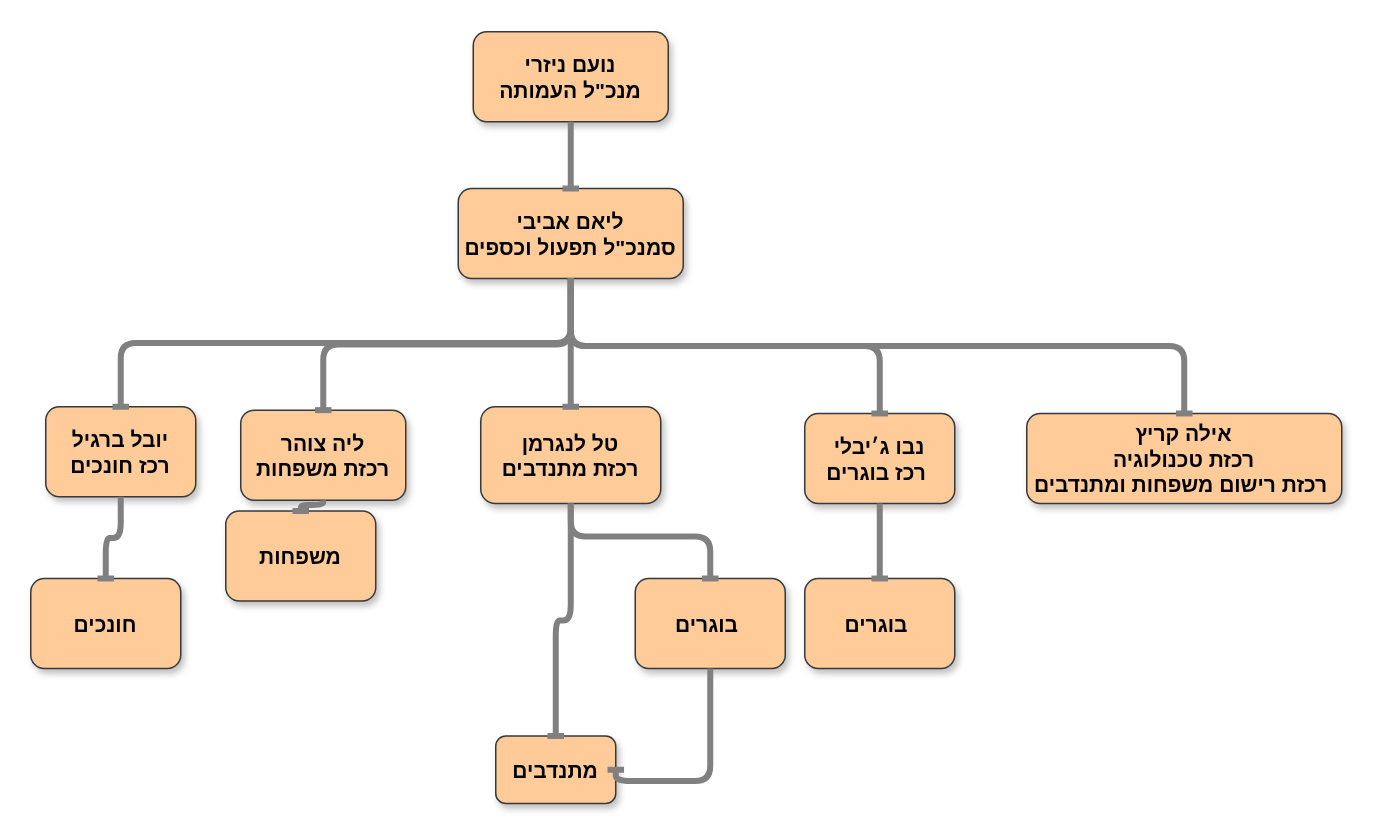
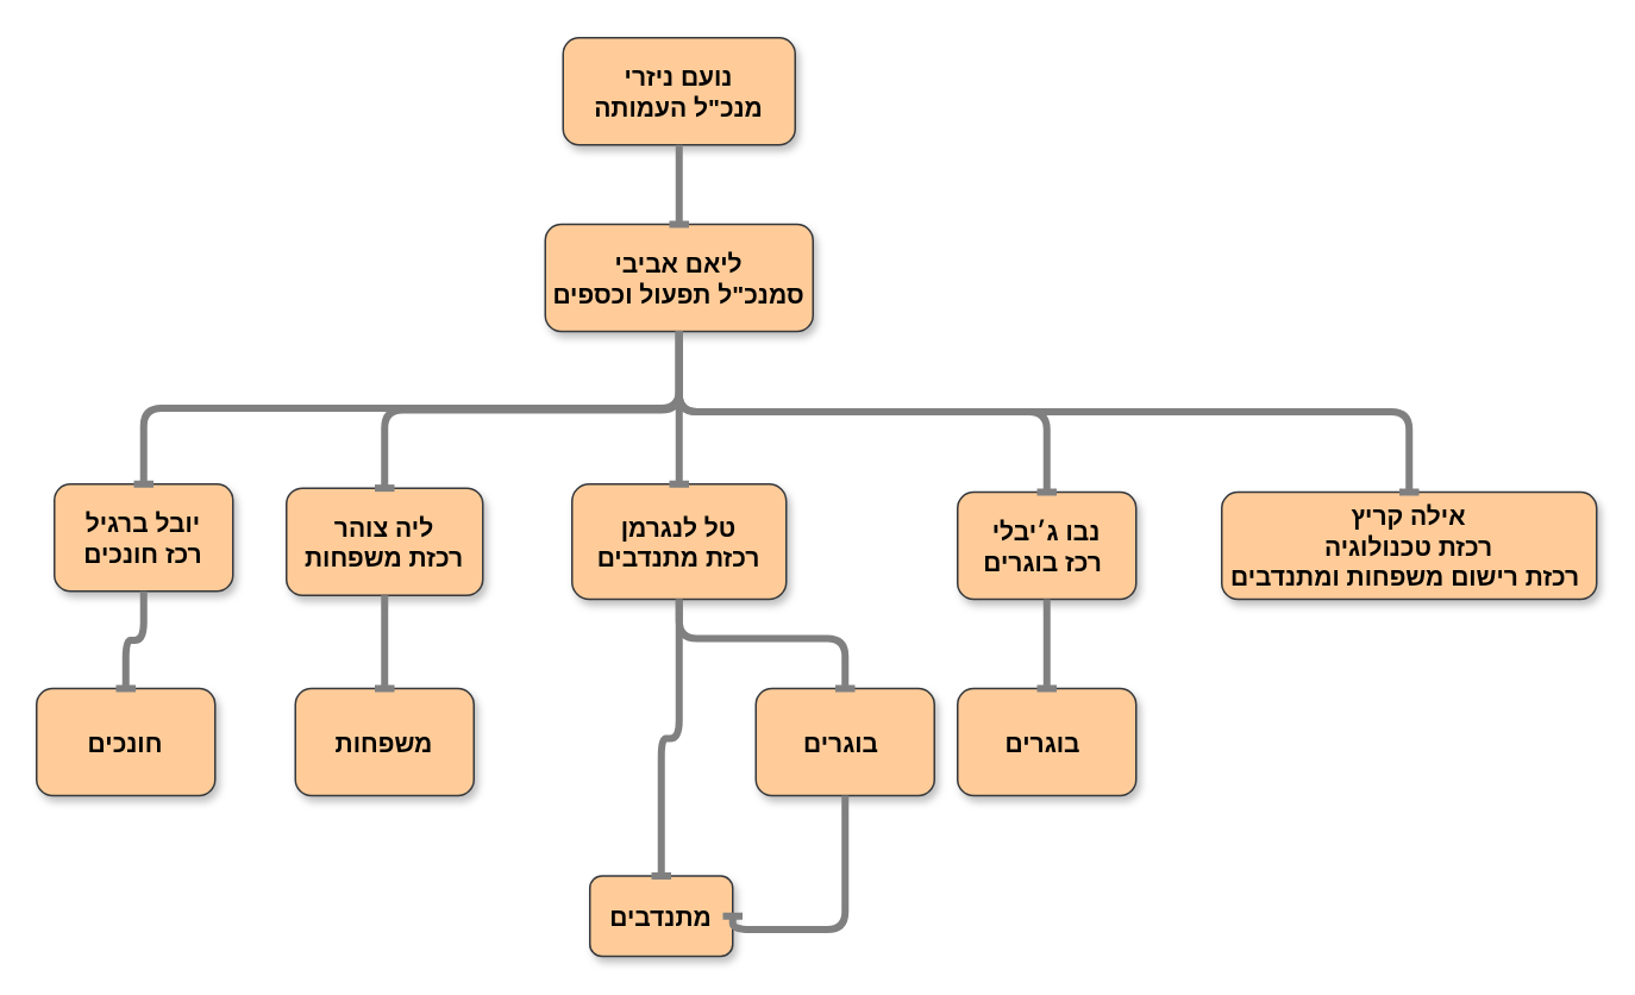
  <mxCell id="0" />
  <mxCell id="1" parent="0" />
  <mxCell id="2" value="&#10;נועם ניזרי&#10;מנכ&quot;ל העמותה&#10;" style="rounded=1;fillColor=#ffcc99;strokeColor=#36393d;shadow=1;fontStyle=1;fontSize=14;" parent="1" vertex="1"><mxGeometry x="315" y="20.5" width="130" height="60" as="geometry" /></mxCell>
  <mxCell id="3" value="ליאם אביבי&#10;סמנכ&quot;ל תפעול וכספים" style="rounded=1;fillColor=#ffcc99;strokeColor=#36393d;shadow=1;fontStyle=1;fontSize=14;" parent="1" vertex="1"><mxGeometry x="305" y="125" width="150" height="60" as="geometry" /></mxCell>
  <mxCell id="4" value="יובל ברגיל&#10;רכז חונכים" style="rounded=1;fillColor=#ffcc99;strokeColor=#36393d;shadow=1;fontStyle=1;fontSize=14;" parent="1" vertex="1"><mxGeometry x="30" y="270.5" width="100" height="60" as="geometry" /></mxCell>
  <mxCell id="5" value="ליה צוהר&#10;רכזת משפחות" style="rounded=1;fillColor=#ffcc99;strokeColor=#36393d;shadow=1;fontStyle=1;fontSize=14;" parent="1" vertex="1"><mxGeometry x="160" y="272.75" width="110" height="60" as="geometry" /></mxCell>
  <mxCell id="6" value="נבו ג׳יבלי&#10;רכז בוגרים " style="rounded=1;fillColor=#ffcc99;strokeColor=#36393d;shadow=1;fontStyle=1;fontSize=14;align=center;" parent="1" vertex="1"><mxGeometry x="536" y="275" width="100" height="60" as="geometry" /></mxCell>
  <mxCell id="7" value="" style="edgeStyle=elbowEdgeStyle;elbow=vertical;strokeWidth=4;endArrow=baseDash;endFill=0;fontStyle=1;strokeColor=#808080;rounded=1;align=center;verticalAlign=middle;spacingRight=0;fontFamily=Helvetica;fontSize=11;fontColor=default;labelBackgroundColor=default;" parent="1" source="2" target="3" edge="1"><mxGeometry x="22" y="165.5" width="100" height="100" as="geometry"><mxPoint x="-408" y="80.5" as="sourcePoint" /><mxPoint x="-308" y="-19.5" as="targetPoint" /></mxGeometry></mxCell>
  <mxCell id="8" value="" style="edgeStyle=elbowEdgeStyle;elbow=vertical;strokeWidth=4;endArrow=baseDash;endFill=0;fontStyle=1;strokeColor=#808080;rounded=1;align=center;verticalAlign=middle;spacingRight=0;fontFamily=Helvetica;fontSize=11;fontColor=default;labelBackgroundColor=default;" parent="1" source="3" target="5" edge="1"><mxGeometry x="22" y="165.5" width="100" height="100" as="geometry"><mxPoint x="-408" y="80.5" as="sourcePoint" /><mxPoint x="-308" y="-19.5" as="targetPoint" /></mxGeometry></mxCell>
  <mxCell id="9" value="" style="edgeStyle=elbowEdgeStyle;elbow=vertical;strokeWidth=4;endArrow=baseDash;endFill=0;fontStyle=1;strokeColor=#808080;rounded=1;align=center;verticalAlign=middle;spacingRight=0;fontFamily=Helvetica;fontSize=11;fontColor=default;labelBackgroundColor=default;" parent="1" source="3" target="4" edge="1"><mxGeometry x="22" y="165.5" width="100" height="100" as="geometry"><mxPoint x="-408" y="80.5" as="sourcePoint" /><mxPoint x="-308" y="-19.5" as="targetPoint" /></mxGeometry></mxCell>
  <mxCell id="10" value="" style="edgeStyle=elbowEdgeStyle;elbow=vertical;strokeWidth=4;endArrow=baseDash;endFill=0;fontStyle=1;strokeColor=#808080;rounded=1;align=center;verticalAlign=middle;spacingRight=0;fontFamily=Helvetica;fontSize=11;fontColor=default;labelBackgroundColor=default;" parent="1" source="3" target="6" edge="1"><mxGeometry x="22" y="165.5" width="100" height="100" as="geometry"><mxPoint x="-408" y="80.5" as="sourcePoint" /><mxPoint x="-308" y="-19.5" as="targetPoint" /></mxGeometry></mxCell>
  <mxCell id="11" value="אילה קריץ&#10;רכזת טכנולוגיה&#10;רכזת רישום משפחות ומתנדבים " style="rounded=1;fillColor=#ffcc99;strokeColor=#36393d;shadow=1;fontStyle=1;fontSize=14;" parent="1" vertex="1"><mxGeometry x="684" y="275" width="210" height="60" as="geometry" /></mxCell>
  <mxCell id="12" value="" style="edgeStyle=elbowEdgeStyle;elbow=vertical;strokeWidth=4;endArrow=baseDash;endFill=0;fontStyle=1;strokeColor=#808080;entryX=0.5;entryY=0;entryDx=0;entryDy=0;exitX=0.5;exitY=1;exitDx=0;exitDy=0;spacingRight=0;rounded=1;align=center;verticalAlign=middle;fontFamily=Helvetica;fontSize=11;fontColor=default;labelBackgroundColor=default;" parent="1" source="3" target="11" edge="1"><mxGeometry width="100" height="100" as="geometry"><mxPoint x="340" y="225" as="sourcePoint" /><mxPoint x="800" y="270.5" as="targetPoint" /></mxGeometry></mxCell>
  <mxCell id="13" value="טל לנגרמן&#10;רכזת מתנדבים" style="rounded=1;fillColor=#ffcc99;strokeColor=#36393d;shadow=1;fontStyle=1;fontSize=14;" parent="1" vertex="1"><mxGeometry x="320" y="270.5" width="120" height="64.5" as="geometry" /></mxCell>
  <mxCell id="14" value="" style="edgeStyle=elbowEdgeStyle;elbow=vertical;strokeWidth=4;endArrow=baseDash;endFill=0;fontStyle=1;strokeColor=#808080;entryX=0.5;entryY=0;entryDx=0;entryDy=0;exitX=0.5;exitY=1;exitDx=0;exitDy=0;rounded=1;align=center;verticalAlign=middle;spacingRight=0;fontFamily=Helvetica;fontSize=11;fontColor=default;labelBackgroundColor=default;" parent="1" source="3" target="13" edge="1"><mxGeometry x="22" y="165.5" width="100" height="100" as="geometry"><mxPoint x="330" y="395" as="sourcePoint" /><mxPoint x="790" y="440.5" as="targetPoint" /><Array as="points"><mxPoint x="380" y="225" /></Array></mxGeometry></mxCell>
  <mxCell id="15" value="בוגרים " style="rounded=1;fillColor=#ffcc99;strokeColor=#36393d;shadow=1;fontStyle=1;fontSize=14;align=center;" parent="1" vertex="1"><mxGeometry x="536" y="385" width="100" height="60" as="geometry" /></mxCell>
  <mxCell id="16" value="" style="edgeStyle=elbowEdgeStyle;elbow=vertical;strokeWidth=4;endArrow=baseDash;endFill=0;fontStyle=1;strokeColor=#808080;exitX=0.5;exitY=1;exitDx=0;exitDy=0;entryX=0.5;entryY=0;entryDx=0;entryDy=0;rounded=1;align=center;verticalAlign=middle;spacingRight=0;fontFamily=Helvetica;fontSize=11;fontColor=default;labelBackgroundColor=default;" parent="1" source="6" target="15" edge="1"><mxGeometry x="22" y="165.5" width="100" height="100" as="geometry"><mxPoint x="370" y="375" as="sourcePoint" /><mxPoint x="540" y="465" as="targetPoint" /></mxGeometry></mxCell>
  <mxCell id="17" value="מתנדבים" style="rounded=1;fillColor=#ffcc99;strokeColor=#36393d;shadow=1;fontStyle=1;fontSize=14;align=center;" parent="1" vertex="1"><mxGeometry x="330" y="490" width="80" height="45" as="geometry" /></mxCell>
  <mxCell id="18" value="" style="edgeStyle=elbowEdgeStyle;elbow=vertical;strokeWidth=4;endArrow=baseDash;endFill=0;fontStyle=1;strokeColor=#808080;entryX=0.5;entryY=0;entryDx=0;entryDy=0;exitX=0.5;exitY=1;exitDx=0;exitDy=0;rounded=1;align=center;verticalAlign=middle;spacingRight=0;fontFamily=Helvetica;fontSize=11;fontColor=default;labelBackgroundColor=default;" parent="1" source="13" target="17" edge="1"><mxGeometry x="22" y="165.5" width="100" height="100" as="geometry"><mxPoint x="360" y="355" as="sourcePoint" /><mxPoint x="370" y="465" as="targetPoint" /></mxGeometry></mxCell>
  <mxCell id="19" value="חונכים" style="rounded=1;fillColor=#ffcc99;strokeColor=#36393d;shadow=1;fontStyle=1;fontSize=14;align=center;" parent="1" vertex="1"><mxGeometry x="20" y="385" width="100" height="60" as="geometry" /></mxCell>
  <mxCell id="20" value="" style="edgeStyle=elbowEdgeStyle;elbow=vertical;strokeWidth=4;endArrow=baseDash;endFill=0;fontStyle=1;strokeColor=#808080;entryX=0.5;entryY=0;entryDx=0;entryDy=0;rounded=1;align=center;verticalAlign=middle;spacingRight=0;fontFamily=Helvetica;fontSize=11;fontColor=default;labelBackgroundColor=default;" parent="1" source="4" target="19" edge="1"><mxGeometry x="22" y="165.5" width="100" height="100" as="geometry"><mxPoint x="70" y="345" as="sourcePoint" /><mxPoint x="60" y="475" as="targetPoint" /></mxGeometry></mxCell>
- <mxCell id="21" value="משפחות" style="rounded=1;fillColor=#ffcc99;strokeColor=#36393d;shadow=1;fontStyle=1;fontSize=14;align=center;" parent="1" vertex="1"><mxGeometry x="150" y="340" width="100" height="60" as="geometry" /></mxCell>
+ <mxCell id="21" value="משפחות" style="rounded=1;fillColor=#ffcc99;strokeColor=#36393d;shadow=1;fontStyle=1;fontSize=14;align=center;" parent="1" vertex="1"><mxGeometry x="165" y="385" width="100" height="60" as="geometry" /></mxCell>
  <mxCell id="22" value="" style="edgeStyle=elbowEdgeStyle;elbow=vertical;strokeWidth=4;endArrow=baseDash;endFill=0;fontStyle=1;strokeColor=#808080;entryX=0.5;entryY=0;entryDx=0;entryDy=0;exitX=0.5;exitY=1;exitDx=0;exitDy=0;rounded=1;align=center;verticalAlign=middle;spacingRight=0;fontFamily=Helvetica;fontSize=11;fontColor=default;labelBackgroundColor=default;" parent="1" source="5" target="21" edge="1"><mxGeometry x="22" y="165.5" width="100" height="100" as="geometry"><mxPoint x="220" y="346.37" as="sourcePoint" /><mxPoint x="205" y="503.62" as="targetPoint" /></mxGeometry></mxCell>
  <mxCell id="23" value="בוגרים " style="rounded=1;fillColor=#ffcc99;strokeColor=#36393d;shadow=1;fontStyle=1;fontSize=14;align=center;" vertex="1" parent="1"><mxGeometry x="423" y="385" width="100" height="60" as="geometry" /></mxCell>
  <mxCell id="24" value="" style="edgeStyle=elbowEdgeStyle;elbow=vertical;strokeWidth=4;endArrow=baseDash;endFill=0;fontStyle=1;strokeColor=#808080;entryX=1;entryY=0.5;entryDx=0;entryDy=0;exitX=0.5;exitY=1;exitDx=0;exitDy=0;rounded=1;align=center;verticalAlign=middle;spacingRight=0;fontFamily=Helvetica;fontSize=11;fontColor=default;labelBackgroundColor=default;" edge="1" parent="1" source="23" target="17"><mxGeometry x="22" y="165.5" width="100" height="100" as="geometry"><mxPoint x="507" y="454" as="sourcePoint" /><mxPoint x="507" y="609" as="targetPoint" /><Array as="points"><mxPoint x="451" y="520" /></Array></mxGeometry></mxCell>
  <mxCell id="25" value="" style="edgeStyle=elbowEdgeStyle;elbow=vertical;strokeWidth=4;endArrow=baseDash;endFill=0;fontStyle=1;strokeColor=#808080;entryX=0.5;entryY=0;entryDx=0;entryDy=0;exitX=0.5;exitY=1;exitDx=0;exitDy=0;rounded=1;align=center;verticalAlign=middle;spacingRight=0;fontFamily=Helvetica;fontSize=11;fontColor=default;labelBackgroundColor=default;" edge="1" parent="1" source="13" target="23"><mxGeometry x="22" y="165.5" width="100" height="100" as="geometry"><mxPoint x="488" y="317" as="sourcePoint" /><mxPoint x="488" y="472" as="targetPoint" /><Array as="points"><mxPoint x="439" y="357" /></Array></mxGeometry></mxCell>
